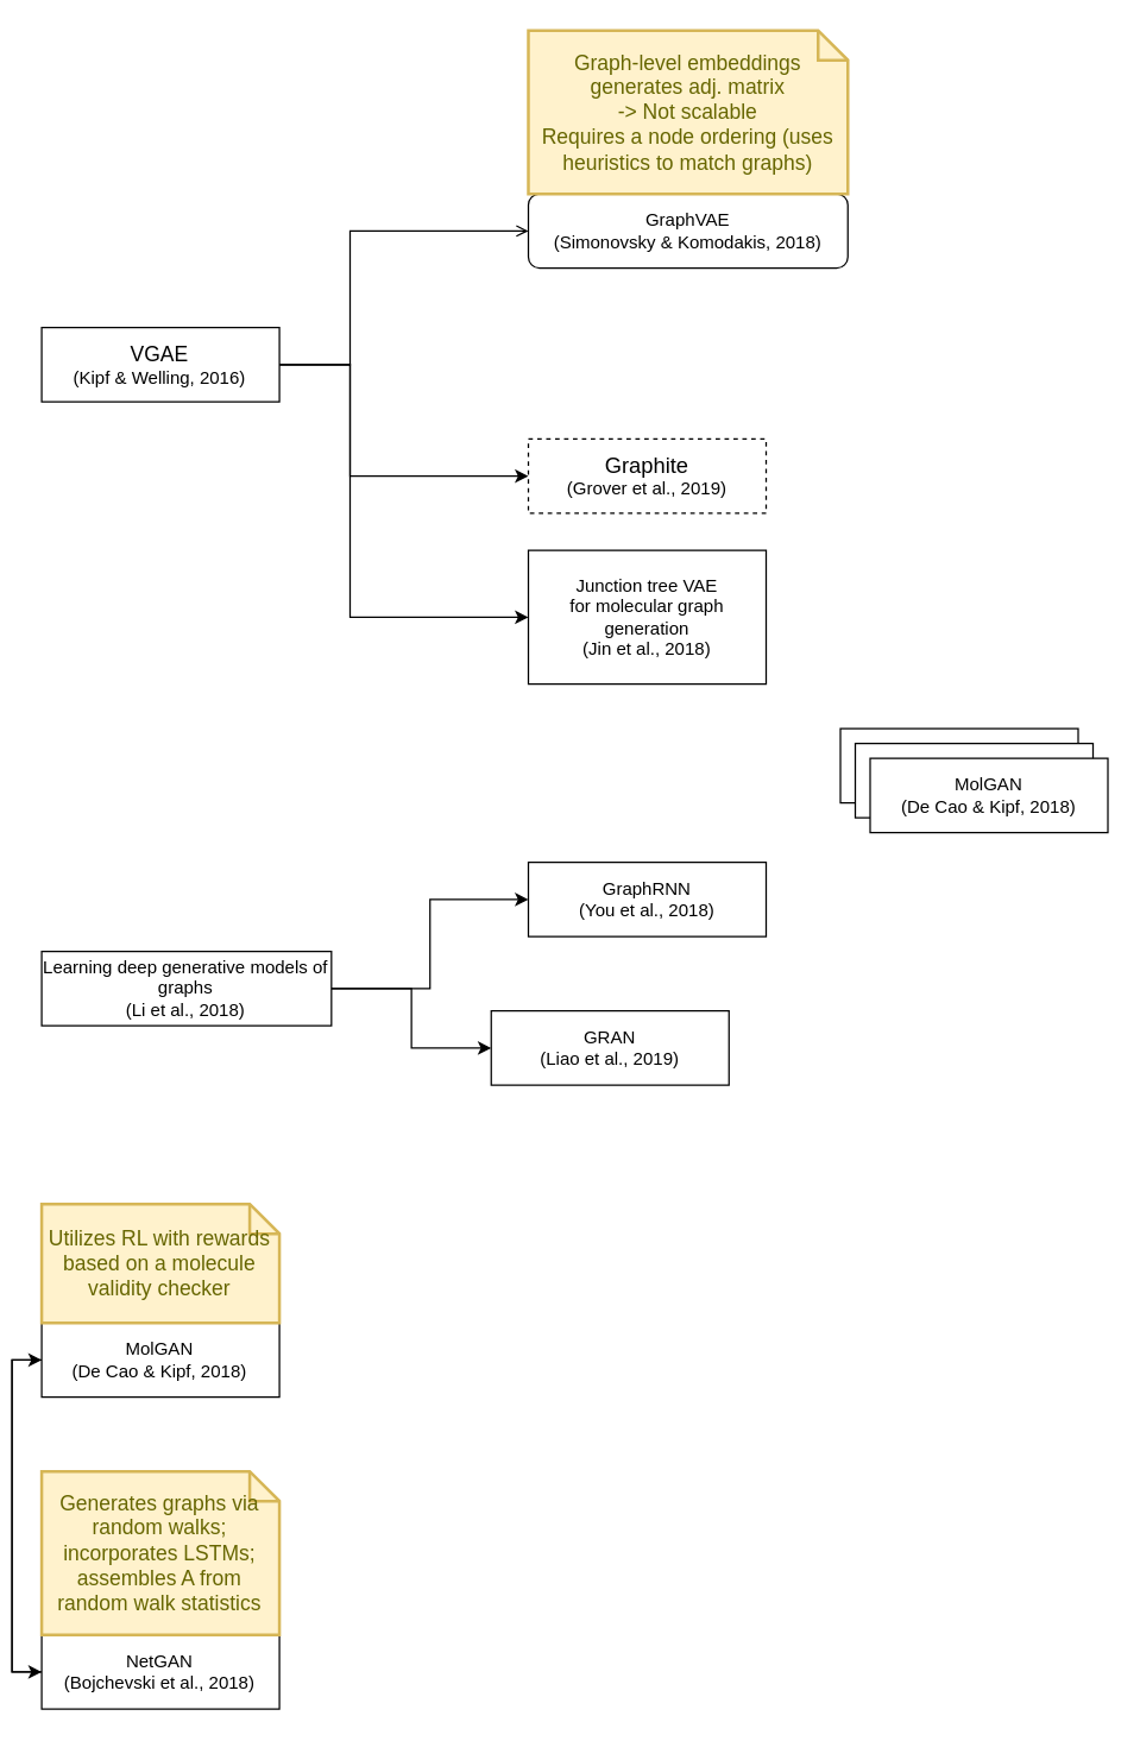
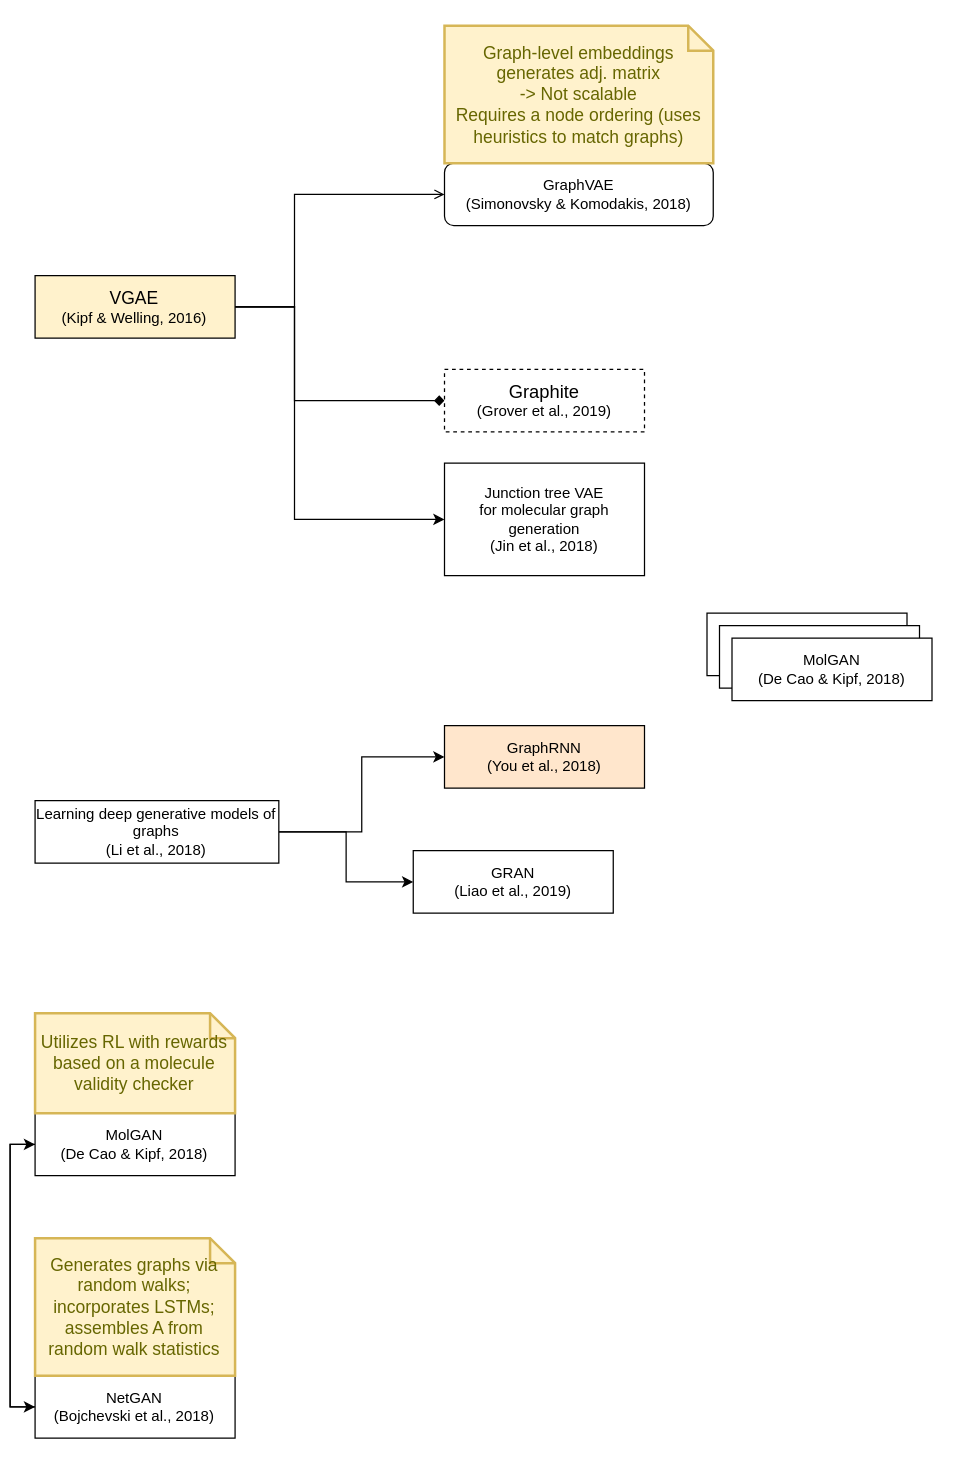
  <mxCell id="0" />
  <mxCell id="1" parent="0" />
  <mxCell id="2" style="edgeStyle=orthogonalEdgeStyle;rounded=0;orthogonalLoop=1;jettySize=auto;html=1;exitX=1;exitY=0.5;exitDx=0;exitDy=0;entryX=0;entryY=0.5;entryDx=0;entryDy=0;endArrow=open;" edge="1" parent="1" source="5" target="9"><mxGeometry relative="1" as="geometry"><Array as="points"><mxPoint x="228" y="245" /><mxPoint x="228" y="155" /></Array></mxGeometry></mxCell>
  <mxCell id="3" style="edgeStyle=orthogonalEdgeStyle;rounded=0;orthogonalLoop=1;jettySize=auto;html=1;exitX=1;exitY=0.5;exitDx=0;exitDy=0;entryX=0;entryY=0.5;entryDx=0;entryDy=0;" edge="1" parent="1" source="5" target="23"><mxGeometry relative="1" as="geometry"><Array as="points"><mxPoint x="228" y="245" /><mxPoint x="228" y="415" /></Array></mxGeometry></mxCell>
- <mxCell id="4" style="edgeStyle=orthogonalEdgeStyle;rounded=0;orthogonalLoop=1;jettySize=auto;html=1;exitX=1;exitY=0.5;exitDx=0;exitDy=0;entryX=0;entryY=0.5;entryDx=0;entryDy=0;" edge="1" parent="1" source="5" target="6"><mxGeometry relative="1" as="geometry"><Array as="points"><mxPoint x="228" y="245" /><mxPoint x="228" y="320" /></Array></mxGeometry></mxCell>
- <mxCell id="5" value="&lt;font style=&quot;font-size: 14px&quot;&gt;VGAE&lt;/font&gt;&lt;br&gt;(Kipf &amp;amp; Welling, 2016)" style="rounded=0;whiteSpace=wrap;html=1;" vertex="1" parent="1"><mxGeometry x="20.46" y="220" width="160" height="50" as="geometry" /></mxCell>
+ <mxCell id="4" style="edgeStyle=orthogonalEdgeStyle;rounded=0;orthogonalLoop=1;jettySize=auto;html=1;exitX=1;exitY=0.5;exitDx=0;exitDy=0;entryX=0;entryY=0.5;entryDx=0;entryDy=0;endArrow=diamond;" edge="1" parent="1" source="5" target="6"><mxGeometry relative="1" as="geometry"><Array as="points"><mxPoint x="228" y="245" /><mxPoint x="228" y="320" /></Array></mxGeometry></mxCell>
+ <mxCell id="5" value="&lt;font style=&quot;font-size: 14px&quot;&gt;VGAE&lt;/font&gt;&lt;br&gt;(Kipf &amp;amp; Welling, 2016)" style="rounded=0;whiteSpace=wrap;html=1;fillColor=#fff2cc;" vertex="1" parent="1"><mxGeometry x="20.46" y="220" width="160" height="50" as="geometry" /></mxCell>
  <mxCell id="6" value="&lt;div&gt;&lt;font style=&quot;font-size: 12px&quot;&gt;&lt;span style=&quot;font-size: 11pt ; color: rgb(0 , 0 , 0) ; background-color: transparent ; font-style: normal ; font-variant: normal ; text-decoration: none ; vertical-align: baseline&quot; id=&quot;docs-internal-guid-ced52338-7fff-f9af-8eda-3ea89bf54810&quot;&gt;Graphite&lt;/span&gt;&lt;/font&gt;&lt;/div&gt;&lt;div&gt;(Grover et al., 2019)&lt;br&gt;&lt;span style=&quot;font-size: 11pt ; font-family: &amp;#34;arial&amp;#34; ; color: rgb(0 , 0 , 0) ; background-color: transparent ; font-style: normal ; font-variant: normal ; text-decoration: none ; vertical-align: baseline&quot; id=&quot;docs-internal-guid-ced52338-7fff-f9af-8eda-3ea89bf54810&quot;&gt;&lt;/span&gt;&lt;span style=&quot;font-size: 11pt ; font-family: &amp;#34;arial&amp;#34; ; color: rgb(0 , 0 , 0) ; background-color: transparent ; font-style: normal ; font-variant: normal ; text-decoration: none ; vertical-align: baseline&quot; id=&quot;docs-internal-guid-ced52338-7fff-f9af-8eda-3ea89bf54810&quot;&gt;&lt;/span&gt;&lt;/div&gt;" style="rounded=0;whiteSpace=wrap;html=1;dashed=1;" vertex="1" parent="1"><mxGeometry x="348" y="295" width="160" height="50" as="geometry" /></mxCell>
  <mxCell id="7" style="edgeStyle=orthogonalEdgeStyle;rounded=0;orthogonalLoop=1;jettySize=auto;html=1;exitX=0;exitY=0.5;exitDx=0;exitDy=0;entryX=0;entryY=0.5;entryDx=0;entryDy=0;" edge="1" parent="1" source="8" target="12"><mxGeometry relative="1" as="geometry" /></mxCell>
  <mxCell id="8" value="NetGAN&lt;br&gt;(Bojchevski et al., 2018)" style="rounded=0;whiteSpace=wrap;html=1;" vertex="1" parent="1"><mxGeometry x="20.46" y="1100" width="160" height="50" as="geometry" /></mxCell>
  <mxCell id="9" value="GraphVAE&lt;br&gt;(Simonovsky &amp;amp; Komodakis, 2018)" style="whiteSpace=wrap;html=1;rounded=1;" vertex="1" parent="1"><mxGeometry x="348" y="130" width="215" height="50" as="geometry" /></mxCell>
  <mxCell id="10" value="MolGAN&lt;br&gt;&lt;div&gt;(De Cao &amp;amp; Kipf, 2018)&lt;/div&gt;" style="rounded=0;whiteSpace=wrap;html=1;" vertex="1" parent="1"><mxGeometry x="558" y="490" width="160" height="50" as="geometry" /></mxCell>
  <mxCell id="11" style="edgeStyle=orthogonalEdgeStyle;rounded=0;orthogonalLoop=1;jettySize=auto;html=1;exitX=0;exitY=0.5;exitDx=0;exitDy=0;entryX=0;entryY=0.5;entryDx=0;entryDy=0;" edge="1" parent="1" source="12" target="8"><mxGeometry relative="1" as="geometry" /></mxCell>
  <mxCell id="12" value="MolGAN&lt;br&gt;&lt;div&gt;(De Cao &amp;amp; Kipf, 2018)&lt;/div&gt;" style="rounded=0;whiteSpace=wrap;html=1;" vertex="1" parent="1"><mxGeometry x="20.46" y="890" width="160" height="50" as="geometry" /></mxCell>
  <mxCell id="13" value="&lt;div&gt;Graph-level embeddings&lt;/div&gt;&lt;div&gt;generates adj. matrix&lt;/div&gt;&lt;div&gt;-&amp;gt; Not scalable &lt;br&gt;&lt;/div&gt;&lt;div&gt;Requires a node ordering (uses heuristics to match graphs)&lt;br&gt;&lt;/div&gt;" style="shape=note;strokeWidth=2;fontSize=14;size=20;whiteSpace=wrap;html=1;fillColor=#fff2cc;strokeColor=#d6b656;fontColor=#666600;" vertex="1" parent="1"><mxGeometry x="348" y="20" width="215" height="110" as="geometry" /></mxCell>
  <mxCell id="14" value="Generates graphs via random walks;&lt;br&gt;&lt;div&gt;incorporates LSTMs;&lt;/div&gt;&lt;div&gt;assembles A from random walk statistics&lt;br&gt;&lt;/div&gt;" style="shape=note;strokeWidth=2;fontSize=14;size=20;whiteSpace=wrap;html=1;fillColor=#fff2cc;strokeColor=#d6b656;fontColor=#666600;" vertex="1" parent="1"><mxGeometry x="20.46" y="990" width="160" height="110" as="geometry" /></mxCell>
  <mxCell id="15" value="Utilizes RL with rewards based on a molecule validity checker" style="shape=note;strokeWidth=2;fontSize=14;size=20;whiteSpace=wrap;html=1;fillColor=#fff2cc;strokeColor=#d6b656;fontColor=#666600;" vertex="1" parent="1"><mxGeometry x="20.46" y="810" width="160" height="80" as="geometry" /></mxCell>
  <mxCell id="16" value="GRAN&lt;br&gt;&lt;div&gt;(Liao et al., 2019)&lt;br&gt;&lt;/div&gt;" style="rounded=0;whiteSpace=wrap;html=1;" vertex="1" parent="1"><mxGeometry x="323" y="680" width="160" height="50" as="geometry" /></mxCell>
- <mxCell id="17" value="GraphRNN&lt;br&gt;&lt;div&gt;(You et al., 2018)&lt;/div&gt;" style="rounded=0;whiteSpace=wrap;html=1;" vertex="1" parent="1"><mxGeometry x="348" y="580" width="160" height="50" as="geometry" /></mxCell>
+ <mxCell id="17" value="GraphRNN&lt;br&gt;&lt;div&gt;(You et al., 2018)&lt;/div&gt;" style="rounded=0;whiteSpace=wrap;html=1;fillColor=#ffe6cc;" vertex="1" parent="1"><mxGeometry x="348" y="580" width="160" height="50" as="geometry" /></mxCell>
  <mxCell id="18" style="edgeStyle=orthogonalEdgeStyle;rounded=0;orthogonalLoop=1;jettySize=auto;html=1;exitX=1;exitY=0.5;exitDx=0;exitDy=0;entryX=0;entryY=0.5;entryDx=0;entryDy=0;" edge="1" parent="1" source="20" target="17"><mxGeometry relative="1" as="geometry" /></mxCell>
  <mxCell id="19" style="edgeStyle=orthogonalEdgeStyle;rounded=0;orthogonalLoop=1;jettySize=auto;html=1;exitX=1;exitY=0.5;exitDx=0;exitDy=0;entryX=0;entryY=0.5;entryDx=0;entryDy=0;" edge="1" parent="1" source="20" target="16"><mxGeometry relative="1" as="geometry" /></mxCell>
  <mxCell id="20" value="Learning deep generative models of graphs&lt;br&gt;&lt;div&gt;(Li et al., 2018)&lt;br&gt;&lt;/div&gt;" style="rounded=0;whiteSpace=wrap;html=1;" vertex="1" parent="1"><mxGeometry x="20.46" y="640" width="195" height="50" as="geometry" /></mxCell>
  <mxCell id="21" value="MolGAN&lt;br&gt;&lt;div&gt;(De Cao &amp;amp; Kipf, 2018)&lt;/div&gt;" style="rounded=0;whiteSpace=wrap;html=1;" vertex="1" parent="1"><mxGeometry x="568" y="500" width="160" height="50" as="geometry" /></mxCell>
  <mxCell id="22" value="MolGAN&lt;br&gt;&lt;div&gt;(De Cao &amp;amp; Kipf, 2018)&lt;/div&gt;" style="rounded=0;whiteSpace=wrap;html=1;" vertex="1" parent="1"><mxGeometry x="578" y="510" width="160" height="50" as="geometry" /></mxCell>
  <mxCell id="23" value="Junction tree VAE&lt;br&gt;for molecular graph generation&lt;br&gt;&lt;div&gt;(Jin et al., 2018)&lt;br&gt;&lt;/div&gt;" style="rounded=0;whiteSpace=wrap;html=1;" vertex="1" parent="1"><mxGeometry x="348" y="370" width="160" height="90" as="geometry" /></mxCell>
